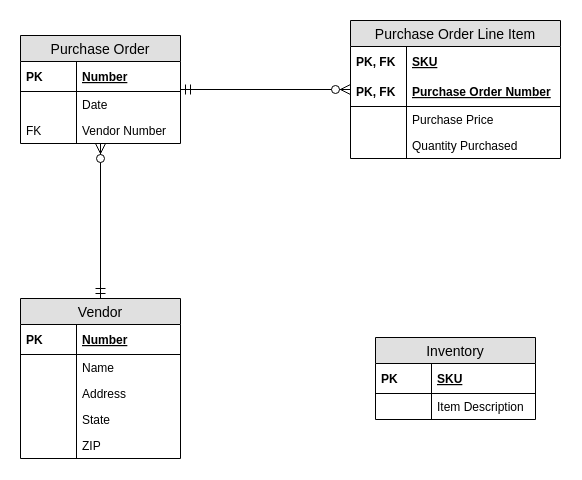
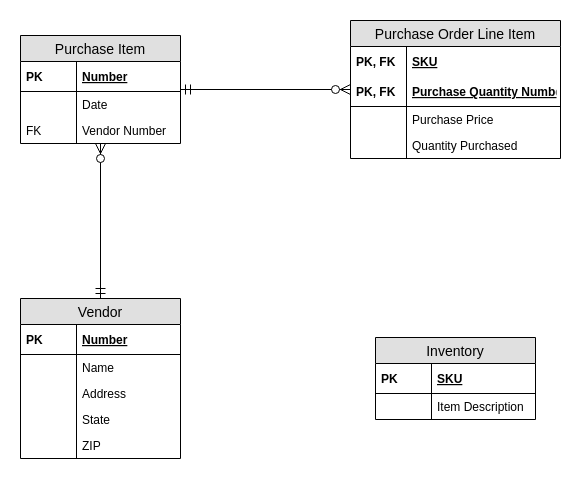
  <mxCell id="0" />
  <mxCell id="1" parent="0" />
  <mxCell id="2" value="Purchase Order Line Item" style="swimlane;fontStyle=0;childLayout=stackLayout;horizontal=1;startSize=26;fillColor=#e0e0e0;horizontalStack=0;resizeParent=1;resizeParentMax=0;resizeLast=0;collapsible=1;marginBottom=0;swimlaneFillColor=#ffffff;align=center;fontSize=14;" vertex="1" parent="1"><mxGeometry x="350" y="20" width="210" height="138" as="geometry" /></mxCell>
  <mxCell id="3" value="SKU" style="shape=partialRectangle;top=0;left=0;right=0;bottom=0;align=left;verticalAlign=middle;fillColor=none;spacingLeft=60;spacingRight=4;overflow=hidden;rotatable=0;points=[[0,0.5],[1,0.5]];portConstraint=eastwest;dropTarget=0;fontStyle=5;fontSize=12;" vertex="1" parent="2"><mxGeometry y="26" width="210" height="30" as="geometry" /></mxCell>
  <mxCell id="4" value="PK, FK" style="shape=partialRectangle;fontStyle=1;top=0;left=0;bottom=0;fillColor=none;align=left;verticalAlign=middle;spacingLeft=4;spacingRight=4;overflow=hidden;rotatable=0;points=[];portConstraint=eastwest;part=1;fontSize=12;" vertex="1" connectable="0" parent="3"><mxGeometry width="56" height="30" as="geometry" /></mxCell>
- <mxCell id="5" value="Purchase Order Number" style="shape=partialRectangle;top=0;left=0;right=0;bottom=1;align=left;verticalAlign=middle;fillColor=none;spacingLeft=60;spacingRight=4;overflow=hidden;rotatable=0;points=[[0,0.5],[1,0.5]];portConstraint=eastwest;dropTarget=0;fontStyle=5;fontSize=12;" vertex="1" parent="2"><mxGeometry y="56" width="210" height="30" as="geometry" /></mxCell>
+ <mxCell id="5" value="Purchase Quantity Number" style="shape=partialRectangle;top=0;left=0;right=0;bottom=1;align=left;verticalAlign=middle;fillColor=none;spacingLeft=60;spacingRight=4;overflow=hidden;rotatable=0;points=[[0,0.5],[1,0.5]];portConstraint=eastwest;dropTarget=0;fontStyle=5;fontSize=12;" vertex="1" parent="2"><mxGeometry y="56" width="210" height="30" as="geometry" /></mxCell>
  <mxCell id="6" value="PK, FK" style="shape=partialRectangle;fontStyle=1;top=0;left=0;bottom=0;fillColor=none;align=left;verticalAlign=middle;spacingLeft=4;spacingRight=4;overflow=hidden;rotatable=0;points=[];portConstraint=eastwest;part=1;fontSize=12;" vertex="1" connectable="0" parent="5"><mxGeometry width="56" height="30" as="geometry" /></mxCell>
  <mxCell id="7" value="Purchase Price" style="shape=partialRectangle;top=0;left=0;right=0;bottom=0;align=left;verticalAlign=top;fillColor=none;spacingLeft=60;spacingRight=4;overflow=hidden;rotatable=0;points=[[0,0.5],[1,0.5]];portConstraint=eastwest;dropTarget=0;fontSize=12;" vertex="1" parent="2"><mxGeometry y="86" width="210" height="26" as="geometry" /></mxCell>
  <mxCell id="8" value="" style="shape=partialRectangle;top=0;left=0;bottom=0;fillColor=none;align=left;verticalAlign=top;spacingLeft=4;spacingRight=4;overflow=hidden;rotatable=0;points=[];portConstraint=eastwest;part=1;fontSize=12;" vertex="1" connectable="0" parent="7"><mxGeometry width="56" height="26" as="geometry" /></mxCell>
  <mxCell id="9" value="Quantity Purchased" style="shape=partialRectangle;top=0;left=0;right=0;bottom=0;align=left;verticalAlign=top;fillColor=none;spacingLeft=60;spacingRight=4;overflow=hidden;rotatable=0;points=[[0,0.5],[1,0.5]];portConstraint=eastwest;dropTarget=0;fontSize=12;" vertex="1" parent="2"><mxGeometry y="112" width="210" height="26" as="geometry" /></mxCell>
  <mxCell id="10" value="" style="shape=partialRectangle;top=0;left=0;bottom=0;fillColor=none;align=left;verticalAlign=top;spacingLeft=4;spacingRight=4;overflow=hidden;rotatable=0;points=[];portConstraint=eastwest;part=1;fontSize=12;" vertex="1" connectable="0" parent="9"><mxGeometry width="56" height="26" as="geometry" /></mxCell>
  <mxCell id="11" style="edgeStyle=orthogonalEdgeStyle;rounded=0;orthogonalLoop=1;jettySize=auto;html=1;startArrow=ERmandOne;startFill=0;startSize=8;endArrow=ERzeroToMany;endFill=1;endSize=8;" edge="1" parent="1" source="12" target="29"><mxGeometry relative="1" as="geometry" /></mxCell>
  <mxCell id="12" value="Vendor" style="swimlane;fontStyle=0;childLayout=stackLayout;horizontal=1;startSize=26;fillColor=#e0e0e0;horizontalStack=0;resizeParent=1;resizeParentMax=0;resizeLast=0;collapsible=1;marginBottom=0;swimlaneFillColor=#ffffff;align=center;fontSize=14;" vertex="1" parent="1"><mxGeometry x="20" y="298" width="160" height="160" as="geometry" /></mxCell>
  <mxCell id="13" value="Number" style="shape=partialRectangle;top=0;left=0;right=0;bottom=1;align=left;verticalAlign=middle;fillColor=none;spacingLeft=60;spacingRight=4;overflow=hidden;rotatable=0;points=[[0,0.5],[1,0.5]];portConstraint=eastwest;dropTarget=0;fontStyle=5;fontSize=12;" vertex="1" parent="12"><mxGeometry y="26" width="160" height="30" as="geometry" /></mxCell>
  <mxCell id="14" value="PK" style="shape=partialRectangle;fontStyle=1;top=0;left=0;bottom=0;fillColor=none;align=left;verticalAlign=middle;spacingLeft=4;spacingRight=4;overflow=hidden;rotatable=0;points=[];portConstraint=eastwest;part=1;fontSize=12;" vertex="1" connectable="0" parent="13"><mxGeometry width="56" height="30" as="geometry" /></mxCell>
  <mxCell id="15" value="Name" style="shape=partialRectangle;top=0;left=0;right=0;bottom=0;align=left;verticalAlign=top;fillColor=none;spacingLeft=60;spacingRight=4;overflow=hidden;rotatable=0;points=[[0,0.5],[1,0.5]];portConstraint=eastwest;dropTarget=0;fontSize=12;" vertex="1" parent="12"><mxGeometry y="56" width="160" height="26" as="geometry" /></mxCell>
  <mxCell id="16" value="" style="shape=partialRectangle;top=0;left=0;bottom=0;fillColor=none;align=left;verticalAlign=top;spacingLeft=4;spacingRight=4;overflow=hidden;rotatable=0;points=[];portConstraint=eastwest;part=1;fontSize=12;" vertex="1" connectable="0" parent="15"><mxGeometry width="56" height="26" as="geometry" /></mxCell>
  <mxCell id="17" value="Address" style="shape=partialRectangle;top=0;left=0;right=0;bottom=0;align=left;verticalAlign=top;fillColor=none;spacingLeft=60;spacingRight=4;overflow=hidden;rotatable=0;points=[[0,0.5],[1,0.5]];portConstraint=eastwest;dropTarget=0;fontSize=12;" vertex="1" parent="12"><mxGeometry y="82" width="160" height="26" as="geometry" /></mxCell>
  <mxCell id="18" value="" style="shape=partialRectangle;top=0;left=0;bottom=0;fillColor=none;align=left;verticalAlign=top;spacingLeft=4;spacingRight=4;overflow=hidden;rotatable=0;points=[];portConstraint=eastwest;part=1;fontSize=12;" vertex="1" connectable="0" parent="17"><mxGeometry width="56" height="26" as="geometry" /></mxCell>
  <mxCell id="19" value="State" style="shape=partialRectangle;top=0;left=0;right=0;bottom=0;align=left;verticalAlign=top;fillColor=none;spacingLeft=60;spacingRight=4;overflow=hidden;rotatable=0;points=[[0,0.5],[1,0.5]];portConstraint=eastwest;dropTarget=0;fontSize=12;" vertex="1" parent="12"><mxGeometry y="108" width="160" height="26" as="geometry" /></mxCell>
  <mxCell id="20" value="" style="shape=partialRectangle;top=0;left=0;bottom=0;fillColor=none;align=left;verticalAlign=top;spacingLeft=4;spacingRight=4;overflow=hidden;rotatable=0;points=[];portConstraint=eastwest;part=1;fontSize=12;" vertex="1" connectable="0" parent="19"><mxGeometry width="56" height="26" as="geometry" /></mxCell>
  <mxCell id="21" value="ZIP" style="shape=partialRectangle;top=0;left=0;right=0;bottom=0;align=left;verticalAlign=top;fillColor=none;spacingLeft=60;spacingRight=4;overflow=hidden;rotatable=0;points=[[0,0.5],[1,0.5]];portConstraint=eastwest;dropTarget=0;fontSize=12;" vertex="1" parent="12"><mxGeometry y="134" width="160" height="26" as="geometry" /></mxCell>
  <mxCell id="22" value="" style="shape=partialRectangle;top=0;left=0;bottom=0;fillColor=none;align=left;verticalAlign=top;spacingLeft=4;spacingRight=4;overflow=hidden;rotatable=0;points=[];portConstraint=eastwest;part=1;fontSize=12;" vertex="1" connectable="0" parent="21"><mxGeometry width="56" height="26" as="geometry" /></mxCell>
  <mxCell id="23" value="Inventory" style="swimlane;fontStyle=0;childLayout=stackLayout;horizontal=1;startSize=26;fillColor=#e0e0e0;horizontalStack=0;resizeParent=1;resizeParentMax=0;resizeLast=0;collapsible=1;marginBottom=0;swimlaneFillColor=#ffffff;align=center;fontSize=14;" vertex="1" parent="1"><mxGeometry x="375" y="337" width="160" height="82" as="geometry" /></mxCell>
  <mxCell id="24" value="SKU" style="shape=partialRectangle;top=0;left=0;right=0;bottom=1;align=left;verticalAlign=middle;fillColor=none;spacingLeft=60;spacingRight=4;overflow=hidden;rotatable=0;points=[[0,0.5],[1,0.5]];portConstraint=eastwest;dropTarget=0;fontStyle=5;fontSize=12;" vertex="1" parent="23"><mxGeometry y="26" width="160" height="30" as="geometry" /></mxCell>
  <mxCell id="25" value="PK" style="shape=partialRectangle;fontStyle=1;top=0;left=0;bottom=0;fillColor=none;align=left;verticalAlign=middle;spacingLeft=4;spacingRight=4;overflow=hidden;rotatable=0;points=[];portConstraint=eastwest;part=1;fontSize=12;" vertex="1" connectable="0" parent="24"><mxGeometry width="56" height="30" as="geometry" /></mxCell>
  <mxCell id="26" value="Item Description" style="shape=partialRectangle;top=0;left=0;right=0;bottom=0;align=left;verticalAlign=top;fillColor=none;spacingLeft=60;spacingRight=4;overflow=hidden;rotatable=0;points=[[0,0.5],[1,0.5]];portConstraint=eastwest;dropTarget=0;fontSize=12;" vertex="1" parent="23"><mxGeometry y="56" width="160" height="26" as="geometry" /></mxCell>
  <mxCell id="27" value="" style="shape=partialRectangle;top=0;left=0;bottom=0;fillColor=none;align=left;verticalAlign=top;spacingLeft=4;spacingRight=4;overflow=hidden;rotatable=0;points=[];portConstraint=eastwest;part=1;fontSize=12;" vertex="1" connectable="0" parent="26"><mxGeometry width="56" height="26" as="geometry" /></mxCell>
  <mxCell id="28" style="edgeStyle=orthogonalEdgeStyle;rounded=0;orthogonalLoop=1;jettySize=auto;html=1;endSize=8;startSize=8;startArrow=ERmandOne;startFill=0;endArrow=ERzeroToMany;endFill=1;" edge="1" parent="1" source="29" target="2"><mxGeometry relative="1" as="geometry" /></mxCell>
- <mxCell id="29" value="Purchase Order" style="swimlane;fontStyle=0;childLayout=stackLayout;horizontal=1;startSize=26;fillColor=#e0e0e0;horizontalStack=0;resizeParent=1;resizeParentMax=0;resizeLast=0;collapsible=1;marginBottom=0;swimlaneFillColor=#ffffff;align=center;fontSize=14;" vertex="1" parent="1"><mxGeometry x="20" y="35" width="160" height="108" as="geometry" /></mxCell>
+ <mxCell id="29" value="Purchase Item" style="swimlane;fontStyle=0;childLayout=stackLayout;horizontal=1;startSize=26;fillColor=#e0e0e0;horizontalStack=0;resizeParent=1;resizeParentMax=0;resizeLast=0;collapsible=1;marginBottom=0;swimlaneFillColor=#ffffff;align=center;fontSize=14;" vertex="1" parent="1"><mxGeometry x="20" y="35" width="160" height="108" as="geometry" /></mxCell>
  <mxCell id="30" value="Number" style="shape=partialRectangle;top=0;left=0;right=0;bottom=1;align=left;verticalAlign=middle;fillColor=none;spacingLeft=60;spacingRight=4;overflow=hidden;rotatable=0;points=[[0,0.5],[1,0.5]];portConstraint=eastwest;dropTarget=0;fontStyle=5;fontSize=12;" vertex="1" parent="29"><mxGeometry y="26" width="160" height="30" as="geometry" /></mxCell>
  <mxCell id="31" value="PK" style="shape=partialRectangle;fontStyle=1;top=0;left=0;bottom=0;fillColor=none;align=left;verticalAlign=middle;spacingLeft=4;spacingRight=4;overflow=hidden;rotatable=0;points=[];portConstraint=eastwest;part=1;fontSize=12;" vertex="1" connectable="0" parent="30"><mxGeometry width="56" height="30" as="geometry" /></mxCell>
  <mxCell id="32" value="Date" style="shape=partialRectangle;top=0;left=0;right=0;bottom=0;align=left;verticalAlign=top;fillColor=none;spacingLeft=60;spacingRight=4;overflow=hidden;rotatable=0;points=[[0,0.5],[1,0.5]];portConstraint=eastwest;dropTarget=0;fontSize=12;" vertex="1" parent="29"><mxGeometry y="56" width="160" height="26" as="geometry" /></mxCell>
  <mxCell id="33" value="" style="shape=partialRectangle;top=0;left=0;bottom=0;fillColor=none;align=left;verticalAlign=top;spacingLeft=4;spacingRight=4;overflow=hidden;rotatable=0;points=[];portConstraint=eastwest;part=1;fontSize=12;" vertex="1" connectable="0" parent="32"><mxGeometry width="56" height="26" as="geometry" /></mxCell>
  <mxCell id="34" value="Vendor Number" style="shape=partialRectangle;top=0;left=0;right=0;bottom=0;align=left;verticalAlign=top;fillColor=none;spacingLeft=60;spacingRight=4;overflow=hidden;rotatable=0;points=[[0,0.5],[1,0.5]];portConstraint=eastwest;dropTarget=0;fontSize=12;" vertex="1" parent="29"><mxGeometry y="82" width="160" height="26" as="geometry" /></mxCell>
  <mxCell id="35" value="FK" style="shape=partialRectangle;top=0;left=0;bottom=0;fillColor=none;align=left;verticalAlign=top;spacingLeft=4;spacingRight=4;overflow=hidden;rotatable=0;points=[];portConstraint=eastwest;part=1;fontSize=12;" vertex="1" connectable="0" parent="34"><mxGeometry width="56" height="26" as="geometry" /></mxCell>
